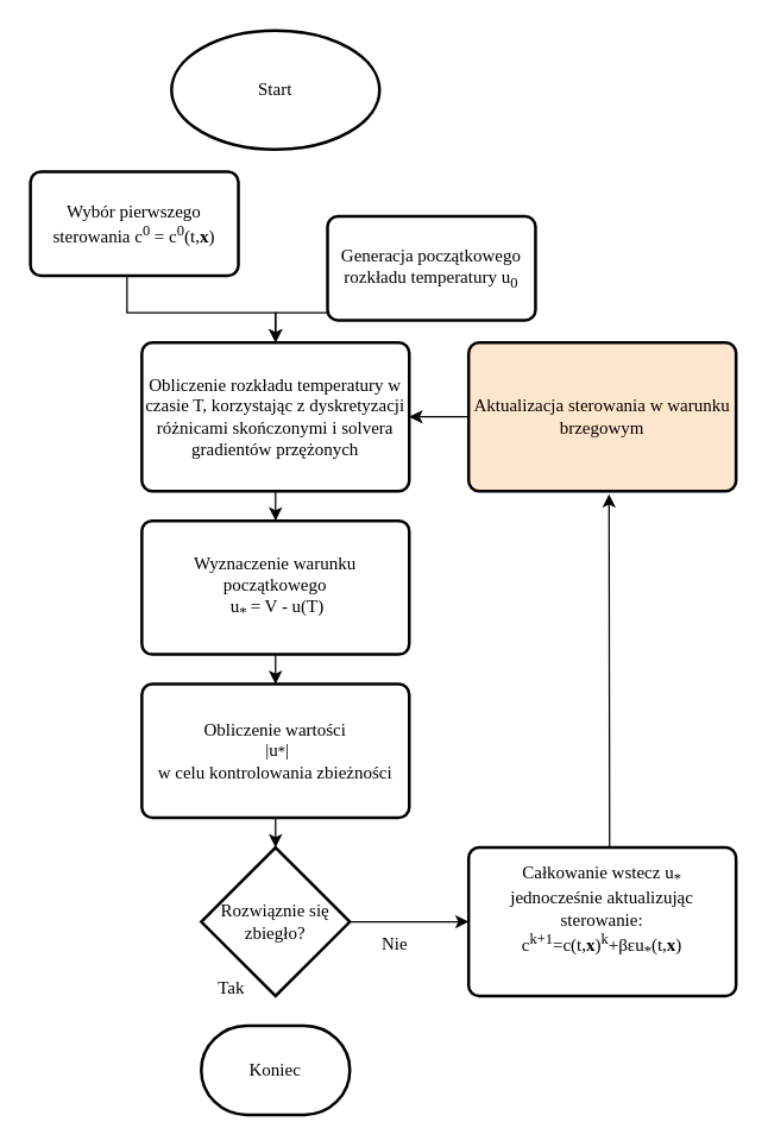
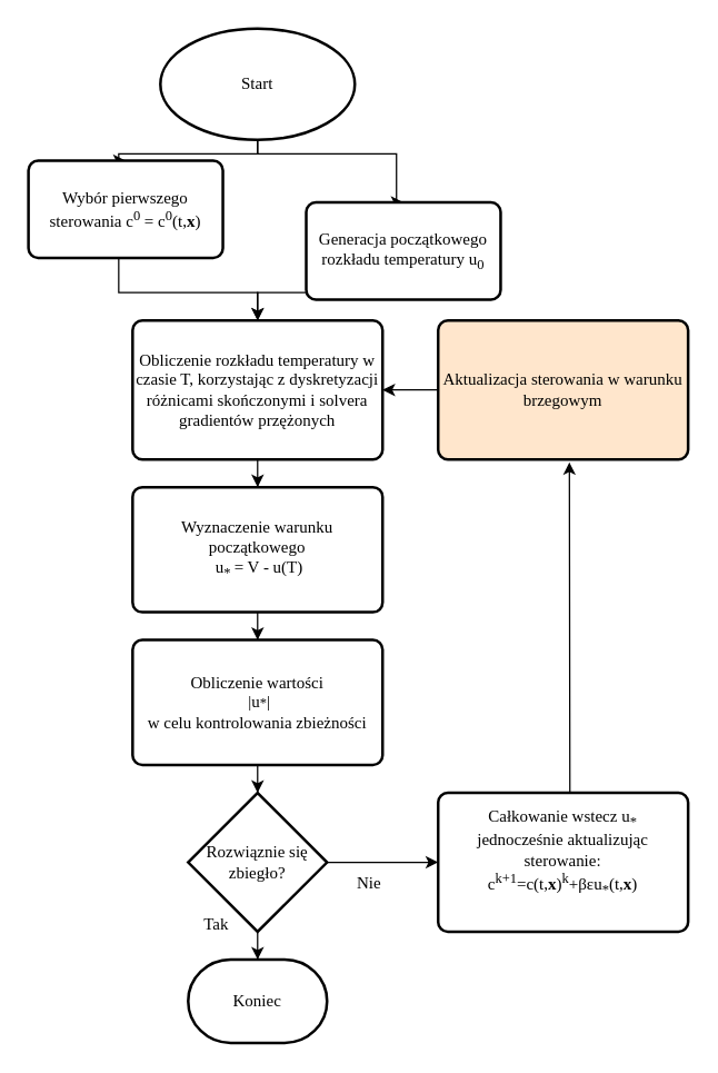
  <mxCell id="0" />
  <mxCell id="1" parent="0" />
+ <mxCell id="2" style="edgeStyle=orthogonalEdgeStyle;rounded=0;orthogonalLoop=1;jettySize=auto;html=1;fontFamily=Computer Modern;entryX=0.5;entryY=0;entryDx=0;entryDy=0;" edge="1" parent="1" source="4" target="8"><mxGeometry relative="1" as="geometry"><Array as="points"><mxPoint x="185" y="110" /><mxPoint x="85" y="110" /></Array></mxGeometry></mxCell>
+ <mxCell id="3" style="edgeStyle=orthogonalEdgeStyle;rounded=0;orthogonalLoop=1;jettySize=auto;html=1;fontFamily=Computer Modern;entryX=0.5;entryY=0;entryDx=0;entryDy=0;" edge="1" parent="1" source="4" target="6"><mxGeometry relative="1" as="geometry"><Array as="points"><mxPoint x="185" y="110" /><mxPoint x="285" y="110" /></Array></mxGeometry></mxCell>
  <mxCell id="4" value="Start" style="strokeWidth=2;html=1;shape=mxgraph.flowchart.start_1;whiteSpace=wrap;fontFamily=Computer Modern;" vertex="1" parent="1"><mxGeometry x="115" y="20" width="140" height="80" as="geometry" /></mxCell>
  <mxCell id="5" style="edgeStyle=orthogonalEdgeStyle;rounded=0;orthogonalLoop=1;jettySize=auto;html=1;fontFamily=Computer Modern;" edge="1" parent="1" source="6" target="10"><mxGeometry relative="1" as="geometry"><Array as="points"><mxPoint x="285" y="210" /><mxPoint x="185" y="210" /></Array></mxGeometry></mxCell>
  <mxCell id="6" value="Generacja początkowego rozkładu temperatury u&lt;sub&gt;0&lt;/sub&gt;" style="rounded=1;whiteSpace=wrap;html=1;absoluteArcSize=1;arcSize=14;strokeWidth=2;fontFamily=Computer Modern;" vertex="1" parent="1"><mxGeometry x="220" y="145" width="140" height="70" as="geometry" /></mxCell>
  <mxCell id="7" style="edgeStyle=orthogonalEdgeStyle;rounded=0;orthogonalLoop=1;jettySize=auto;html=1;fontFamily=Computer Modern;" edge="1" parent="1" source="8" target="10"><mxGeometry relative="1" as="geometry"><Array as="points"><mxPoint x="85" y="210" /><mxPoint x="185" y="210" /></Array></mxGeometry></mxCell>
  <mxCell id="8" value="Wybór pierwszego sterowania c&lt;sup&gt;0&lt;/sup&gt; = c&lt;sup&gt;0&lt;/sup&gt;(t,&lt;b&gt;x&lt;/b&gt;)" style="rounded=1;whiteSpace=wrap;html=1;absoluteArcSize=1;arcSize=14;strokeWidth=2;fontFamily=Computer Modern;" vertex="1" parent="1"><mxGeometry x="20" y="115" width="140" height="70" as="geometry" /></mxCell>
  <mxCell id="9" style="edgeStyle=orthogonalEdgeStyle;rounded=0;orthogonalLoop=1;jettySize=auto;html=1;entryX=0.5;entryY=0;entryDx=0;entryDy=0;fontFamily=Computer Modern;" edge="1" parent="1" source="10" target="12"><mxGeometry relative="1" as="geometry" /></mxCell>
  <mxCell id="10" value="Obliczenie rozkładu temperatury w czasie T, korzystając z dyskretyzacji różnicami skończonymi i solvera gradientów przężonych" style="rounded=1;whiteSpace=wrap;html=1;absoluteArcSize=1;arcSize=14;strokeWidth=2;fontFamily=Computer Modern;" vertex="1" parent="1"><mxGeometry x="95" y="230" width="180" height="100" as="geometry" /></mxCell>
  <mxCell id="11" style="edgeStyle=orthogonalEdgeStyle;rounded=0;orthogonalLoop=1;jettySize=auto;html=1;fontFamily=Computer Modern;" edge="1" parent="1" source="12" target="14"><mxGeometry relative="1" as="geometry" /></mxCell>
  <mxCell id="12" value="Wyznaczenie warunku początkowego&lt;br&gt;&amp;nbsp;u&lt;sub style=&quot;border-color: var(--border-color);&quot;&gt;*&amp;nbsp;&lt;/sub&gt;= V - u(T)" style="rounded=1;whiteSpace=wrap;html=1;absoluteArcSize=1;arcSize=14;strokeWidth=2;fontFamily=Computer Modern;" vertex="1" parent="1"><mxGeometry x="95" y="350" width="180" height="90" as="geometry" /></mxCell>
  <mxCell id="13" style="edgeStyle=orthogonalEdgeStyle;rounded=0;orthogonalLoop=1;jettySize=auto;html=1;entryX=0.5;entryY=0;entryDx=0;entryDy=0;entryPerimeter=0;fontFamily=Computer Modern;" edge="1" parent="1" source="14" target="19"><mxGeometry relative="1" as="geometry" /></mxCell>
  <mxCell id="14" value="&lt;div style=&quot;&quot;&gt;Obliczenie wartości&lt;/div&gt;&lt;span style=&quot;border-color: var(--border-color); text-align: justify; background-color: initial;&quot;&gt;&amp;nbsp;|u&lt;span style=&quot;font-size: 10px;&quot;&gt;*&lt;/span&gt;&lt;span style=&quot;background-color: initial; text-align: center;&quot;&gt;|&lt;br&gt;w celu kontrolowania zbieżności&lt;/span&gt;&lt;span style=&quot;font-size: 10px;&quot;&gt;&lt;br&gt;&lt;/span&gt;&lt;/span&gt;" style="rounded=1;whiteSpace=wrap;html=1;absoluteArcSize=1;arcSize=14;strokeWidth=2;fontFamily=Computer Modern;align=center;" vertex="1" parent="1"><mxGeometry x="95" y="460" width="180" height="90" as="geometry" /></mxCell>
  <mxCell id="15" style="edgeStyle=orthogonalEdgeStyle;rounded=0;orthogonalLoop=1;jettySize=auto;html=1;fontFamily=Computer Modern;entryX=0.525;entryY=1.021;entryDx=0;entryDy=0;entryPerimeter=0;exitX=0.5;exitY=0;exitDx=0;exitDy=0;" edge="1" parent="1" source="16" target="24"><mxGeometry relative="1" as="geometry"><mxPoint x="365" y="340" as="targetPoint" /><Array as="points"><mxPoint x="410" y="660" /><mxPoint x="410" y="350" /></Array></mxGeometry></mxCell>
  <mxCell id="16" value="Całkowanie wstecz u&lt;sub style=&quot;border-color: var(--border-color);&quot;&gt;*&lt;/sub&gt;&lt;br&gt;jednocześnie aktualizując sterowanie:&lt;br&gt;c&lt;sup style=&quot;border-color: var(--border-color);&quot;&gt;k+1&lt;/sup&gt;=c(t,&lt;b style=&quot;border-color: var(--border-color);&quot;&gt;x&lt;/b&gt;)&lt;sup style=&quot;border-color: var(--border-color);&quot;&gt;k&lt;/sup&gt;+βɛu&lt;sub style=&quot;border-color: var(--border-color);&quot;&gt;*&lt;/sub&gt;(t,&lt;b&gt;x&lt;/b&gt;)&lt;br&gt;&amp;nbsp;" style="rounded=1;whiteSpace=wrap;html=1;absoluteArcSize=1;arcSize=14;strokeWidth=2;fontFamily=Computer Modern;" vertex="1" parent="1"><mxGeometry x="315" y="570" width="180" height="100" as="geometry" /></mxCell>
  <mxCell id="17" value="" style="edgeStyle=orthogonalEdgeStyle;rounded=0;orthogonalLoop=1;jettySize=auto;html=1;fontFamily=Computer Modern;" edge="1" parent="1" source="19" target="16"><mxGeometry relative="1" as="geometry" /></mxCell>
+ <mxCell id="18" value="" style="edgeStyle=orthogonalEdgeStyle;rounded=0;orthogonalLoop=1;jettySize=auto;html=1;fontFamily=Computer Modern;" edge="1" parent="1" source="19" target="21"><mxGeometry relative="1" as="geometry" /></mxCell>
  <mxCell id="19" value="Rozwiąznie się zbiegło?" style="strokeWidth=2;html=1;shape=mxgraph.flowchart.decision;whiteSpace=wrap;fontFamily=Computer Modern;" vertex="1" parent="1"><mxGeometry x="135" y="570" width="100" height="100" as="geometry" /></mxCell>
  <mxCell id="20" value="Nie" style="text;html=1;align=center;verticalAlign=middle;resizable=0;points=[];autosize=1;strokeColor=none;fillColor=none;fontFamily=Computer Modern;" vertex="1" parent="1"><mxGeometry x="245" y="620" width="40" height="30" as="geometry" /></mxCell>
  <mxCell id="21" value="Koniec" style="strokeWidth=2;html=1;shape=mxgraph.flowchart.terminator;whiteSpace=wrap;fontFamily=Computer Modern;" vertex="1" parent="1"><mxGeometry x="135" y="690" width="100" height="60" as="geometry" /></mxCell>
  <mxCell id="22" value="Tak" style="text;html=1;align=center;verticalAlign=middle;resizable=0;points=[];autosize=1;strokeColor=none;fillColor=none;fontFamily=Computer Modern;" vertex="1" parent="1"><mxGeometry x="135" y="650" width="40" height="30" as="geometry" /></mxCell>
  <mxCell id="23" value="" style="edgeStyle=orthogonalEdgeStyle;rounded=0;orthogonalLoop=1;jettySize=auto;html=1;fontFamily=Computer Modern;" edge="1" parent="1" source="24" target="10"><mxGeometry relative="1" as="geometry" /></mxCell>
  <mxCell id="24" value="Aktualizacja sterowania w warunku brzegowym" style="rounded=1;whiteSpace=wrap;html=1;absoluteArcSize=1;arcSize=14;strokeWidth=2;fontFamily=Computer Modern;fillColor=#ffe6cc;" vertex="1" parent="1"><mxGeometry x="315" y="230" width="180" height="100" as="geometry" /></mxCell>
